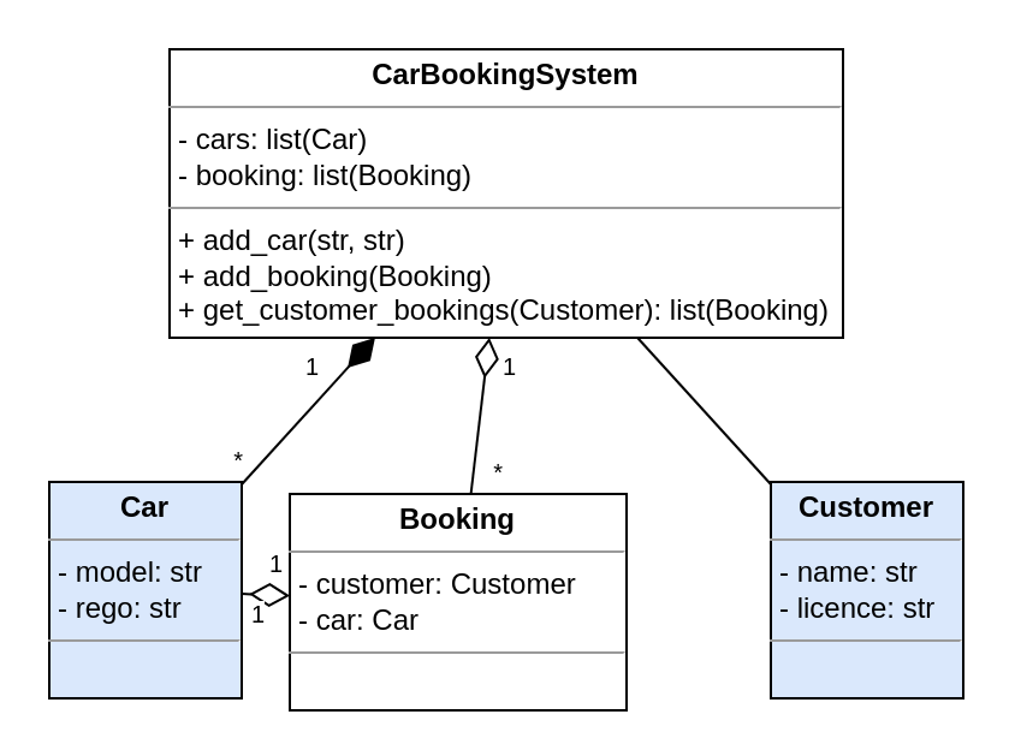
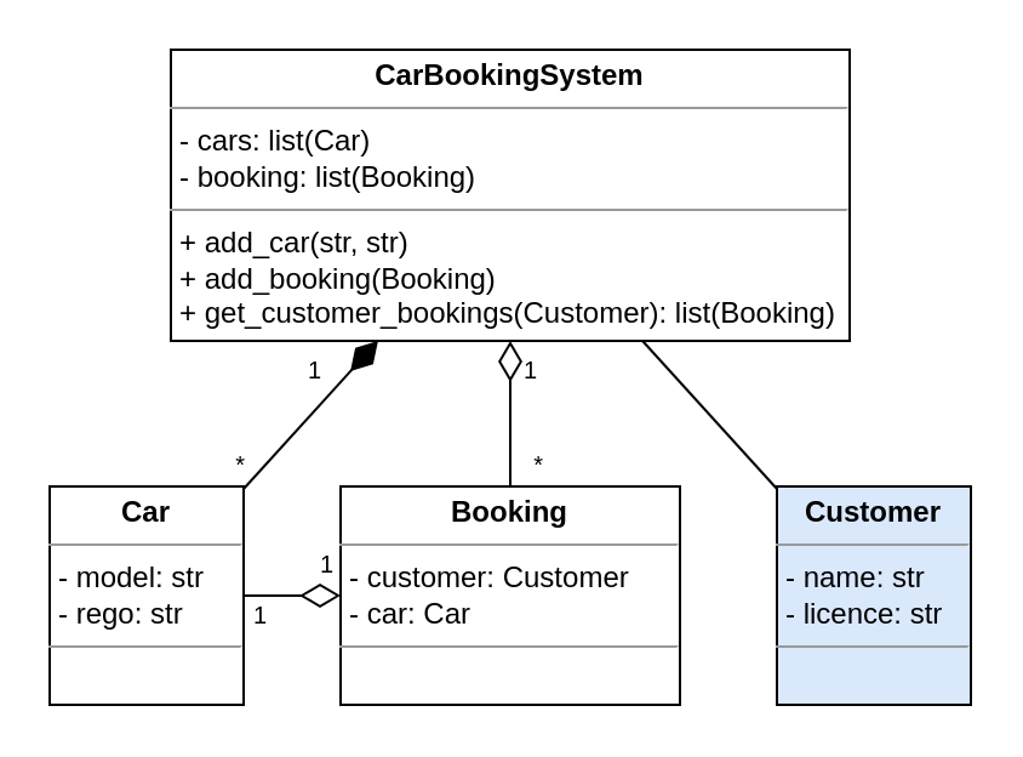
  <mxCell id="0" />
  <mxCell id="1" parent="0" />
  <mxCell id="2" value="&lt;p style=&quot;margin: 0px ; margin-top: 4px ; text-align: center&quot;&gt;&lt;b&gt;CarBookingSystem&lt;/b&gt;&lt;/p&gt;&lt;hr size=&quot;1&quot;&gt;&lt;p style=&quot;margin: 0px ; margin-left: 4px&quot;&gt;- cars: list(Car)&lt;/p&gt;&lt;p style=&quot;margin: 0px ; margin-left: 4px&quot;&gt;- booking: list(Booking)&lt;/p&gt;&lt;hr size=&quot;1&quot;&gt;&lt;p style=&quot;margin: 0px ; margin-left: 4px&quot;&gt;+ add_car(str, str)&lt;/p&gt;&lt;p style=&quot;margin: 0px ; margin-left: 4px&quot;&gt;+ add_booking(Booking)&lt;/p&gt;&lt;p style=&quot;margin: 0px ; margin-left: 4px&quot;&gt;+ get_customer_bookings(Customer): list(Booking)&lt;/p&gt;&lt;p style=&quot;margin: 0px ; margin-left: 4px&quot;&gt;&lt;br&gt;&lt;/p&gt;" style="verticalAlign=top;align=left;overflow=fill;fontSize=12;fontFamily=Helvetica;html=1;" vertex="1" parent="1"><mxGeometry x="70" y="20" width="280" height="120" as="geometry" /></mxCell>
- <mxCell id="3" value="&lt;p style=&quot;margin: 0px ; margin-top: 4px ; text-align: center&quot;&gt;&lt;b&gt;Car&lt;/b&gt;&lt;/p&gt;&lt;hr size=&quot;1&quot;&gt;&lt;p style=&quot;margin: 0px ; margin-left: 4px&quot;&gt;- model: str&lt;/p&gt;&lt;p style=&quot;margin: 0px ; margin-left: 4px&quot;&gt;- rego: str&lt;/p&gt;&lt;hr size=&quot;1&quot;&gt;&lt;p style=&quot;margin: 0px ; margin-left: 4px&quot;&gt;&lt;br&gt;&lt;/p&gt;" style="verticalAlign=top;align=left;overflow=fill;fontSize=12;fontFamily=Helvetica;html=1;fillColor=#dae8fc;" vertex="1" parent="1"><mxGeometry x="20" y="200" width="80" height="90" as="geometry" /></mxCell>
- <mxCell id="4" value="&lt;p style=&quot;margin: 0px ; margin-top: 4px ; text-align: center&quot;&gt;&lt;b&gt;Booking&lt;/b&gt;&lt;/p&gt;&lt;hr size=&quot;1&quot;&gt;&lt;p style=&quot;margin: 0px ; margin-left: 4px&quot;&gt;- customer: Customer&lt;/p&gt;&lt;p style=&quot;margin: 0px ; margin-left: 4px&quot;&gt;- car: Car&lt;/p&gt;&lt;hr size=&quot;1&quot;&gt;&lt;p style=&quot;margin: 0px ; margin-left: 4px&quot;&gt;&lt;br&gt;&lt;/p&gt;" style="verticalAlign=top;align=left;overflow=fill;fontSize=12;fontFamily=Helvetica;html=1;" vertex="1" parent="1"><mxGeometry x="120" y="205" width="140" height="90" as="geometry" /></mxCell>
+ <mxCell id="3" value="&lt;p style=&quot;margin: 0px ; margin-top: 4px ; text-align: center&quot;&gt;&lt;b&gt;Car&lt;/b&gt;&lt;/p&gt;&lt;hr size=&quot;1&quot;&gt;&lt;p style=&quot;margin: 0px ; margin-left: 4px&quot;&gt;- model: str&lt;/p&gt;&lt;p style=&quot;margin: 0px ; margin-left: 4px&quot;&gt;- rego: str&lt;/p&gt;&lt;hr size=&quot;1&quot;&gt;&lt;p style=&quot;margin: 0px ; margin-left: 4px&quot;&gt;&lt;br&gt;&lt;/p&gt;" style="verticalAlign=top;align=left;overflow=fill;fontSize=12;fontFamily=Helvetica;html=1;" vertex="1" parent="1"><mxGeometry x="20" y="200" width="80" height="90" as="geometry" /></mxCell>
+ <mxCell id="4" value="&lt;p style=&quot;margin: 0px ; margin-top: 4px ; text-align: center&quot;&gt;&lt;b&gt;Booking&lt;/b&gt;&lt;/p&gt;&lt;hr size=&quot;1&quot;&gt;&lt;p style=&quot;margin: 0px ; margin-left: 4px&quot;&gt;- customer: Customer&lt;/p&gt;&lt;p style=&quot;margin: 0px ; margin-left: 4px&quot;&gt;- car: Car&lt;/p&gt;&lt;hr size=&quot;1&quot;&gt;&lt;p style=&quot;margin: 0px ; margin-left: 4px&quot;&gt;&lt;br&gt;&lt;/p&gt;" style="verticalAlign=top;align=left;overflow=fill;fontSize=12;fontFamily=Helvetica;html=1;" vertex="1" parent="1"><mxGeometry x="140" y="200" width="140" height="90" as="geometry" /></mxCell>
  <mxCell id="5" value="&lt;p style=&quot;margin: 0px ; margin-top: 4px ; text-align: center&quot;&gt;&lt;b&gt;Customer&lt;/b&gt;&lt;/p&gt;&lt;hr size=&quot;1&quot;&gt;&lt;p style=&quot;margin: 0px ; margin-left: 4px&quot;&gt;- name: str&lt;/p&gt;&lt;p style=&quot;margin: 0px ; margin-left: 4px&quot;&gt;- licence: str&lt;/p&gt;&lt;hr size=&quot;1&quot;&gt;&lt;p style=&quot;margin: 0px ; margin-left: 4px&quot;&gt;&lt;br&gt;&lt;/p&gt;" style="verticalAlign=top;align=left;overflow=fill;fontSize=12;fontFamily=Helvetica;html=1;fillColor=#dae8fc;" vertex="1" parent="1"><mxGeometry x="320" y="200" width="80" height="90" as="geometry" /></mxCell>
  <mxCell id="6" value="" style="endArrow=none;html=1;endSize=12;startArrow=diamondThin;startSize=14;startFill=1;strokeColor=#000000;endFill=0;" edge="1" parent="1" source="2" target="3"><mxGeometry relative="1" as="geometry"><mxPoint x="240" y="170" as="sourcePoint" /><mxPoint x="130" y="180" as="targetPoint" /></mxGeometry></mxCell>
  <mxCell id="7" value="1" style="resizable=0;html=1;align=left;verticalAlign=top;labelBackgroundColor=#ffffff;fontSize=10;" connectable="0" vertex="1" parent="6"><mxGeometry x="-1" relative="1" as="geometry"><mxPoint x="-30" as="offset" /></mxGeometry></mxCell>
  <mxCell id="8" value="*" style="resizable=0;html=1;align=right;verticalAlign=top;labelBackgroundColor=#ffffff;fontSize=10;" connectable="0" vertex="1" parent="6"><mxGeometry x="1" relative="1" as="geometry"><mxPoint x="0.5" y="-22" as="offset" /></mxGeometry></mxCell>
  <mxCell id="9" value="" style="endArrow=none;html=1;endSize=12;startArrow=diamondThin;startSize=14;startFill=0;strokeColor=#000000;endFill=0;" edge="1" parent="1" source="2" target="4"><mxGeometry relative="1" as="geometry"><mxPoint x="174.595" y="150" as="sourcePoint" /><mxPoint x="114.054" y="230" as="targetPoint" /></mxGeometry></mxCell>
  <mxCell id="10" value="1" style="resizable=0;html=1;align=left;verticalAlign=top;labelBackgroundColor=#ffffff;fontSize=10;" connectable="0" vertex="1" parent="9"><mxGeometry x="-1" relative="1" as="geometry"><mxPoint x="4" as="offset" /></mxGeometry></mxCell>
  <mxCell id="11" value="*" style="resizable=0;html=1;align=right;verticalAlign=top;labelBackgroundColor=#ffffff;fontSize=10;" connectable="0" vertex="1" parent="9"><mxGeometry x="1" relative="1" as="geometry"><mxPoint x="14" y="-21" as="offset" /></mxGeometry></mxCell>
  <mxCell id="12" value="" style="endArrow=none;html=1;endSize=12;startArrow=diamondThin;startSize=14;startFill=0;strokeColor=#000000;endFill=0;" edge="1" parent="1" source="4" target="3"><mxGeometry relative="1" as="geometry"><mxPoint x="171.351" y="130" as="sourcePoint" /><mxPoint x="106.486" y="210" as="targetPoint" /></mxGeometry></mxCell>
  <mxCell id="13" value="1" style="resizable=0;html=1;align=left;verticalAlign=top;labelBackgroundColor=#ffffff;fontSize=10;" connectable="0" vertex="1" parent="12"><mxGeometry x="-1" relative="1" as="geometry"><mxPoint x="-10" y="-25" as="offset" /></mxGeometry></mxCell>
  <mxCell id="14" value="1" style="resizable=0;html=1;align=right;verticalAlign=top;labelBackgroundColor=#ffffff;fontSize=10;" connectable="0" vertex="1" parent="12"><mxGeometry x="1" relative="1" as="geometry"><mxPoint x="10" y="-4" as="offset" /></mxGeometry></mxCell>
  <mxCell id="15" value="" style="endArrow=none;html=1;endSize=12;startArrow=none;startSize=14;startFill=0;strokeColor=#000000;endFill=0;" edge="1" parent="1" source="2" target="5"><mxGeometry relative="1" as="geometry"><mxPoint x="220" y="150" as="sourcePoint" /><mxPoint x="220" y="230" as="targetPoint" /></mxGeometry></mxCell>
